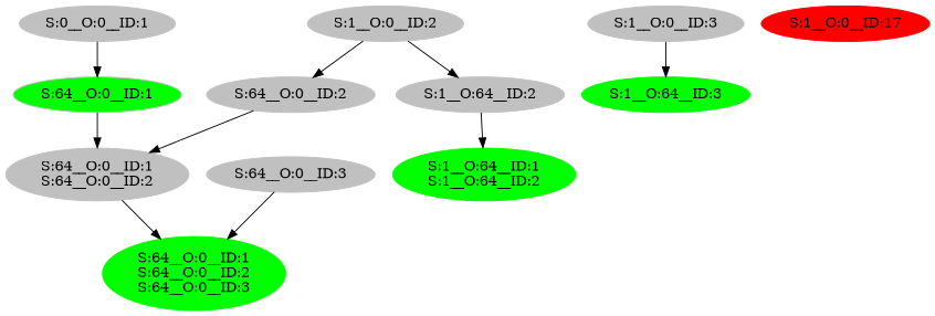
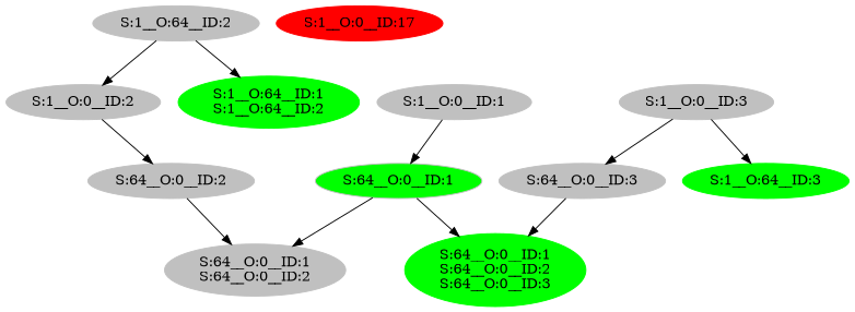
  strict digraph {
    node [color=grey style=filled]
-   n1 [label="S:0__O:0__ID:1"]
+   n1 [label="S:1__O:0__ID:1"]
    n2 [fillcolor=green label="S:64__O:0__ID:1"]
    n3 [label="S:64__O:0__ID:1\nS:64__O:0__ID:2"]
    n4 [color=green label="S:64__O:0__ID:1\nS:64__O:0__ID:2\nS:64__O:0__ID:3"]
    n5 [color=green label="S:1__O:64__ID:1\nS:1__O:64__ID:2"]
    n6 [label="S:1__O:0__ID:2"]
    n7 [label="S:64__O:0__ID:2"]
    n8 [label="S:1__O:64__ID:2"]
    n9 [label="S:1__O:0__ID:3"]
    n10 [label="S:64__O:0__ID:3"]
    n11 [color=green label="S:1__O:64__ID:3"]
    n12 [color=red label="S:1__O:0__ID:17"]
    n1 -> n2
    n2 -> n3
-   n3 -> n4
+   n2 -> n4
    n6 -> n7
-   n6 -> n8
+   n8 -> n6
    n7 -> n3
    n8 -> n5
+   n9 -> n10
    n9 -> n11
    n10 -> n4
  }
